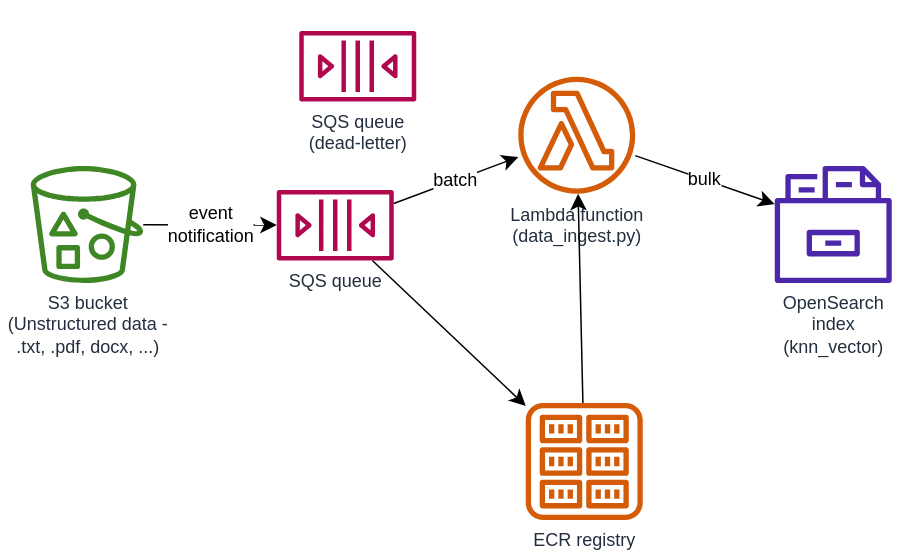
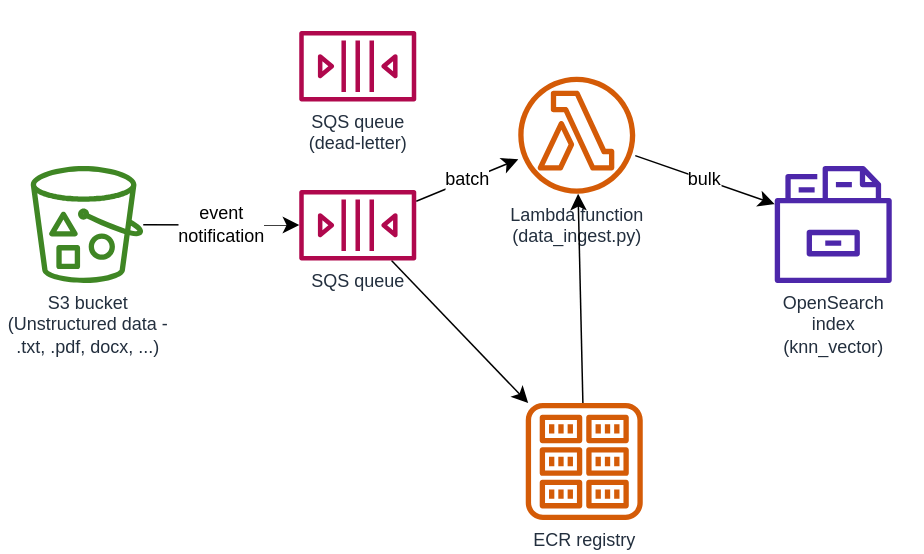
  <mxCell id="0" />
  <mxCell id="1" parent="0" />
  <mxCell id="2" value="event&lt;br&gt;notification" style="edgeStyle=none;curved=1;rounded=0;orthogonalLoop=1;jettySize=auto;html=1;fontSize=12;startSize=8;endSize=8;" parent="1" source="3" target="6" edge="1"><mxGeometry relative="1" as="geometry" /></mxCell>
  <mxCell id="3" value="S3 bucket&lt;br&gt;(Unstructured data -&lt;br&gt;.txt, .pdf, docx, ...)" style="sketch=0;outlineConnect=0;fontColor=#232F3E;gradientColor=none;fillColor=#3F8624;strokeColor=none;dashed=0;verticalLabelPosition=bottom;verticalAlign=top;align=center;html=1;fontSize=12;fontStyle=0;aspect=fixed;pointerEvents=1;shape=mxgraph.aws4.bucket_with_objects;" parent="1" vertex="1"><mxGeometry x="20" y="110" width="75" height="78" as="geometry" /></mxCell>
  <mxCell id="4" style="edgeStyle=none;curved=1;rounded=0;orthogonalLoop=1;jettySize=auto;html=1;fontSize=12;startSize=8;endSize=8;" parent="1" source="6" target="11" edge="1"><mxGeometry relative="1" as="geometry" /></mxCell>
  <mxCell id="5" value="batch" style="edgeStyle=none;curved=1;rounded=0;orthogonalLoop=1;jettySize=auto;html=1;fontSize=12;startSize=8;endSize=8;" parent="1" source="6" target="9" edge="1"><mxGeometry relative="1" as="geometry" /></mxCell>
- <mxCell id="6" value="SQS queue" style="sketch=0;outlineConnect=0;fontColor=#232F3E;gradientColor=none;fillColor=#B0084D;strokeColor=none;dashed=0;verticalLabelPosition=bottom;verticalAlign=top;align=center;html=1;fontSize=12;fontStyle=0;aspect=fixed;pointerEvents=1;shape=mxgraph.aws4.queue;" parent="1" vertex="1"><mxGeometry x="184" y="126" width="78" height="47" as="geometry" /></mxCell>
+ <mxCell id="6" value="SQS queue" style="sketch=0;outlineConnect=0;fontColor=#232F3E;gradientColor=none;fillColor=#B0084D;strokeColor=none;dashed=0;verticalLabelPosition=bottom;verticalAlign=top;align=center;html=1;fontSize=12;fontStyle=0;aspect=fixed;pointerEvents=1;shape=mxgraph.aws4.queue;" parent="1" vertex="1"><mxGeometry x="199" y="126" width="78" height="47" as="geometry" /></mxCell>
  <mxCell id="7" value="SQS queue&lt;br&gt;(dead-letter)" style="sketch=0;outlineConnect=0;fontColor=#232F3E;gradientColor=none;fillColor=#B0084D;strokeColor=none;dashed=0;verticalLabelPosition=bottom;verticalAlign=top;align=center;html=1;fontSize=12;fontStyle=0;aspect=fixed;pointerEvents=1;shape=mxgraph.aws4.queue;" parent="1" vertex="1"><mxGeometry x="199" y="20" width="78" height="47" as="geometry" /></mxCell>
  <mxCell id="8" value="bulk" style="edgeStyle=none;curved=1;rounded=0;orthogonalLoop=1;jettySize=auto;html=1;fontSize=12;startSize=8;endSize=8;" parent="1" source="9" target="12" edge="1"><mxGeometry relative="1" as="geometry" /></mxCell>
  <mxCell id="9" value="Lambda function&lt;br&gt;(data_ingest.py)" style="sketch=0;outlineConnect=0;fontColor=#232F3E;gradientColor=none;fillColor=#D45B07;strokeColor=none;dashed=0;verticalLabelPosition=bottom;verticalAlign=top;align=center;html=1;fontSize=12;fontStyle=0;aspect=fixed;pointerEvents=1;shape=mxgraph.aws4.lambda_function;" parent="1" vertex="1"><mxGeometry x="345" y="50.5" width="78" height="78" as="geometry" /></mxCell>
  <mxCell id="10" style="edgeStyle=none;curved=1;rounded=0;orthogonalLoop=1;jettySize=auto;html=1;fontSize=12;startSize=8;endSize=8;" parent="1" source="11" target="9" edge="1"><mxGeometry relative="1" as="geometry" /></mxCell>
  <mxCell id="11" value="ECR registry" style="sketch=0;outlineConnect=0;fontColor=#232F3E;gradientColor=none;fillColor=#D45B07;strokeColor=none;dashed=0;verticalLabelPosition=bottom;verticalAlign=top;align=center;html=1;fontSize=12;fontStyle=0;aspect=fixed;pointerEvents=1;shape=mxgraph.aws4.registry;" parent="1" vertex="1"><mxGeometry x="350" y="268" width="78" height="78" as="geometry" /></mxCell>
  <mxCell id="12" value="OpenSearch&lt;br&gt;index&lt;br&gt;(knn_vector)" style="sketch=0;outlineConnect=0;fontColor=#232F3E;gradientColor=none;fillColor=#4D27AA;strokeColor=none;dashed=0;verticalLabelPosition=bottom;verticalAlign=top;align=center;html=1;fontSize=12;fontStyle=0;aspect=fixed;pointerEvents=1;shape=mxgraph.aws4.opensearch_service_index;" parent="1" vertex="1"><mxGeometry x="516" y="110" width="78" height="78" as="geometry" /></mxCell>
